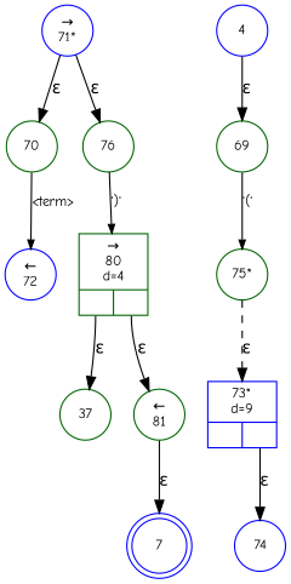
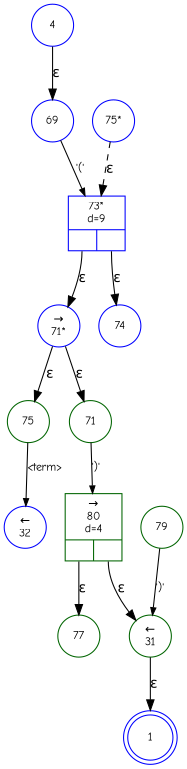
  digraph {
    fontname="Comic Neue"
    rankdir=TB
    node [color=darkgreen fixedsize=true fontname="Comic Neue" fontsize=11 shape=circle peripheries=1]
    edge [fontname="Comic Neue"]
-   n1 [color=blue label=7 shape=doublecircle width=.6 peripheries=""]
-   n2 [label=69 width=.55]
+   n1 [color=blue label=1 shape=doublecircle width=.6 peripheries=""]
+   n2 [color=blue label=69 width=.55]
    n3 [color=blue fixedsize=false label="{73*\nd=9|{<p0>|<p1>}}" shape=record]
    n4 [color=blue label="&rarr;\n71*" width=.55]
    n5 [color=blue label=74 width=.55]
    n6 [color=blue label=4 width=.55]
-   n7 [label=70 width=.55]
-   n8 [color=blue label="&larr;\n72" width=.55]
-   n9 [label=76 width=.55]
-   n10 [label="75*" width=.55]
+   n7 [label=75 width=.55]
+   n8 [color=blue label="&larr;\n32" width=.55]
+   n9 [label=71 width=.55]
+   n10 [color=blue label="75*" width=.55]
    n11 [fixedsize=false label="{&rarr;\n80\nd=4|{<p0>|<p1>}}" shape=record]
-   n12 [label=37 width=.55]
-   n13 [label="&larr;\n81" width=.55]
-   n2 -> n10 [arrowhead=normal arrowsize=.7 fontsize=11 label="'('"]
+   n12 [label=77 width=.55]
+   n13 [label="&larr;\n31" width=.55]
+   n14 [label=79 width=.55]
+   n2 -> n3 [arrowhead=normal arrowsize=.7 fontsize=11 label="'('"]
+   n3 -> n4 [label="&epsilon;" tailport=p0]
    n3 -> n5 [label="&epsilon;" tailport=p1]
    n4 -> n7 [label="&epsilon;"]
    n4 -> n9 [label="&epsilon;"]
    n6 -> n2 [label="&epsilon;"]
    n7 -> n8 [arrowhead=normal arrowsize=.7 fontsize=11 label="<term>"]
    n9 -> n11 [arrowhead=normal arrowsize=.7 fontsize=11 label="')'"]
    n10 -> n3 [label="&epsilon;" style=dashed]
    n11 -> n12 [label="&epsilon;" tailport=p0]
    n11 -> n13 [label="&epsilon;" tailport=p1]
    n13 -> n1 [label="&epsilon;"]
+   n14 -> n13 [arrowhead=normal arrowsize=.7 fontsize=11 label="')'"]
  }
